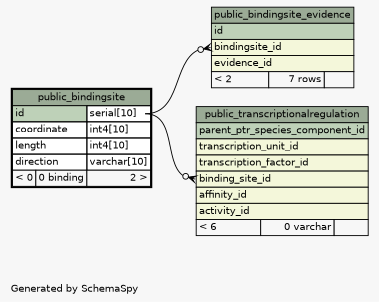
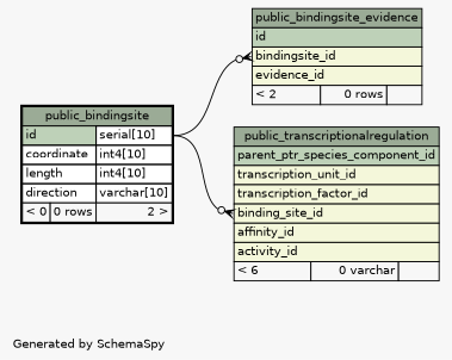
  digraph {
    bgcolor="#f7f7f7"
    fontname=Helvetica
    fontsize=11
    label="\nGenerated by SchemaSpy"
    labeljust=l
    nodesep=0.18
    rankdir=RL
    ranksep=0.46
    node [fontname=Helvetica fontsize=11 shape=plaintext]
    edge [arrowhead=none arrowsize=0.8 arrowtail=crowodot dir=back headport="id.type:e"]
-   n1 [label=<     <TABLE BORDER="0" CELLBORDER="1" CELLSPACING="0" BGCOLOR="#ffffff">       <TR><TD COLSPAN="3" BGCOLOR="#9bab96" ALIGN="CENTER">public_bindingsite_evidence</TD></TR>       <TR><TD PORT="id" COLSPAN="3" BGCOLOR="#bed1b8" ALIGN="LEFT">id</TD></TR>       <TR><TD PORT="bindingsite_id" COLSPAN="3" BGCOLOR="#f4f7da" ALIGN="LEFT">bindingsite_id</TD></TR>       <TR><TD PORT="evidence_id" COLSPAN="3" BGCOLOR="#f4f7da" ALIGN="LEFT">evidence_id</TD></TR>       <TR><TD ALIGN="LEFT" BGCOLOR="#f7f7f7">&lt; 2</TD><TD ALIGN="RIGHT" BGCOLOR="#f7f7f7">7 rows</TD><TD ALIGN="RIGHT" BGCOLOR="#f7f7f7">  </TD></TR>     </TABLE>>]
-   n2 [label=<     <TABLE BORDER="2" CELLBORDER="1" CELLSPACING="0" BGCOLOR="#ffffff">       <TR><TD COLSPAN="3" BGCOLOR="#9bab96" ALIGN="CENTER">public_bindingsite</TD></TR>       <TR><TD PORT="id" COLSPAN="2" BGCOLOR="#bed1b8" ALIGN="LEFT">id</TD><TD PORT="id.type" ALIGN="LEFT">serial[10]</TD></TR>       <TR><TD PORT="coordinate" COLSPAN="2" ALIGN="LEFT">coordinate</TD><TD PORT="coordinate.type" ALIGN="LEFT">int4[10]</TD></TR>       <TR><TD PORT="length" COLSPAN="2" ALIGN="LEFT">length</TD><TD PORT="length.type" ALIGN="LEFT">int4[10]</TD></TR>       <TR><TD PORT="direction" COLSPAN="2" ALIGN="LEFT">direction</TD><TD PORT="direction.type" ALIGN="LEFT">varchar[10]</TD></TR>       <TR><TD ALIGN="LEFT" BGCOLOR="#f7f7f7">&lt; 0</TD><TD ALIGN="RIGHT" BGCOLOR="#f7f7f7">0 binding</TD><TD ALIGN="RIGHT" BGCOLOR="#f7f7f7">2 &gt;</TD></TR>     </TABLE>>]
+   n1 [label=<     <TABLE BORDER="0" CELLBORDER="1" CELLSPACING="0" BGCOLOR="#ffffff">       <TR><TD COLSPAN="3" BGCOLOR="#9bab96" ALIGN="CENTER">public_bindingsite_evidence</TD></TR>       <TR><TD PORT="id" COLSPAN="3" BGCOLOR="#bed1b8" ALIGN="LEFT">id</TD></TR>       <TR><TD PORT="bindingsite_id" COLSPAN="3" BGCOLOR="#f4f7da" ALIGN="LEFT">bindingsite_id</TD></TR>       <TR><TD PORT="evidence_id" COLSPAN="3" BGCOLOR="#f4f7da" ALIGN="LEFT">evidence_id</TD></TR>       <TR><TD ALIGN="LEFT" BGCOLOR="#f7f7f7">&lt; 2</TD><TD ALIGN="RIGHT" BGCOLOR="#f7f7f7">0 rows</TD><TD ALIGN="RIGHT" BGCOLOR="#f7f7f7">  </TD></TR>     </TABLE>>]
+   n2 [label=<     <TABLE BORDER="2" CELLBORDER="1" CELLSPACING="0" BGCOLOR="#ffffff">       <TR><TD COLSPAN="3" BGCOLOR="#9bab96" ALIGN="CENTER">public_bindingsite</TD></TR>       <TR><TD PORT="id" COLSPAN="2" BGCOLOR="#bed1b8" ALIGN="LEFT">id</TD><TD PORT="id.type" ALIGN="LEFT">serial[10]</TD></TR>       <TR><TD PORT="coordinate" COLSPAN="2" ALIGN="LEFT">coordinate</TD><TD PORT="coordinate.type" ALIGN="LEFT">int4[10]</TD></TR>       <TR><TD PORT="length" COLSPAN="2" ALIGN="LEFT">length</TD><TD PORT="length.type" ALIGN="LEFT">int4[10]</TD></TR>       <TR><TD PORT="direction" COLSPAN="2" ALIGN="LEFT">direction</TD><TD PORT="direction.type" ALIGN="LEFT">varchar[10]</TD></TR>       <TR><TD ALIGN="LEFT" BGCOLOR="#f7f7f7">&lt; 0</TD><TD ALIGN="RIGHT" BGCOLOR="#f7f7f7">0 rows</TD><TD ALIGN="RIGHT" BGCOLOR="#f7f7f7">2 &gt;</TD></TR>     </TABLE>>]
    n3 [label=<     <TABLE BORDER="0" CELLBORDER="1" CELLSPACING="0" BGCOLOR="#ffffff">       <TR><TD COLSPAN="3" BGCOLOR="#9bab96" ALIGN="CENTER">public_transcriptionalregulation</TD></TR>       <TR><TD PORT="parent_ptr_species_component_id" COLSPAN="3" BGCOLOR="#bed1b8" ALIGN="LEFT">parent_ptr_species_component_id</TD></TR>       <TR><TD PORT="transcription_unit_id" COLSPAN="3" BGCOLOR="#f4f7da" ALIGN="LEFT">transcription_unit_id</TD></TR>       <TR><TD PORT="transcription_factor_id" COLSPAN="3" BGCOLOR="#f4f7da" ALIGN="LEFT">transcription_factor_id</TD></TR>       <TR><TD PORT="binding_site_id" COLSPAN="3" BGCOLOR="#f4f7da" ALIGN="LEFT">binding_site_id</TD></TR>       <TR><TD PORT="affinity_id" COLSPAN="3" BGCOLOR="#f4f7da" ALIGN="LEFT">affinity_id</TD></TR>       <TR><TD PORT="activity_id" COLSPAN="3" BGCOLOR="#f4f7da" ALIGN="LEFT">activity_id</TD></TR>       <TR><TD ALIGN="LEFT" BGCOLOR="#f7f7f7">&lt; 6</TD><TD ALIGN="RIGHT" BGCOLOR="#f7f7f7">0 varchar</TD><TD ALIGN="RIGHT" BGCOLOR="#f7f7f7">  </TD></TR>     </TABLE>>]
    n1 -> n2 [tailport="bindingsite_id:w"]
    n3 -> n2 [tailport="binding_site_id:w"]
  }
